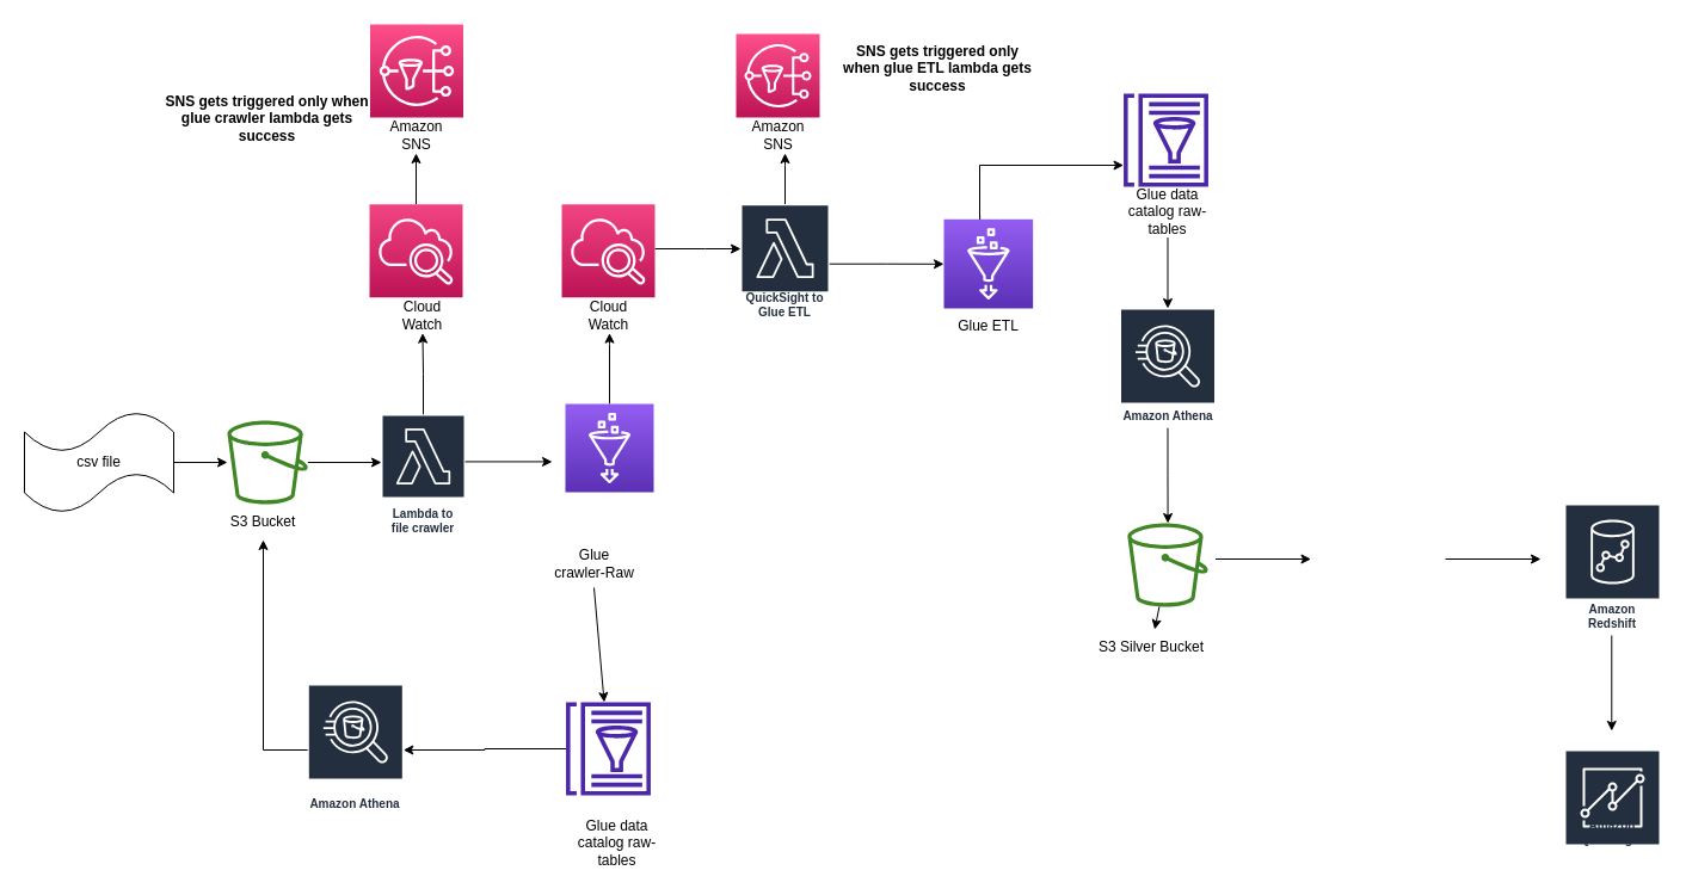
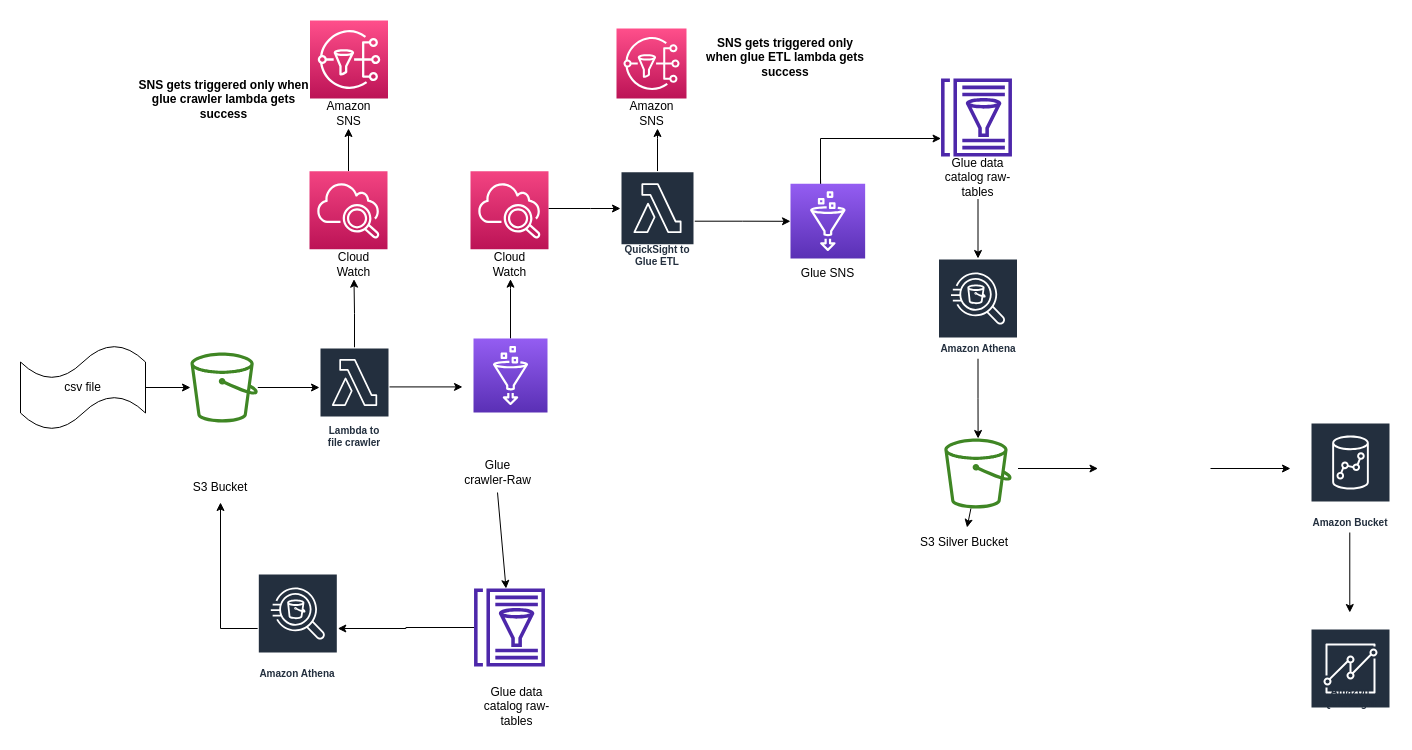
  <mxCell id="0" />
  <mxCell id="1" parent="0" />
  <mxCell id="2" value="" style="edgeStyle=orthogonalEdgeStyle;rounded=0;orthogonalLoop=1;jettySize=auto;html=1;" parent="1" source="3" target="7" edge="1"><mxGeometry relative="1" as="geometry"><Array as="points"><mxPoint x="340" y="388" /><mxPoint x="340" y="388" /></Array></mxGeometry></mxCell>
  <mxCell id="3" value="" style="sketch=0;outlineConnect=0;fontColor=#232F3E;gradientColor=none;fillColor=#3F8624;strokeColor=none;dashed=0;verticalLabelPosition=bottom;verticalAlign=top;align=center;html=1;fontSize=12;fontStyle=0;aspect=fixed;pointerEvents=1;shape=mxgraph.aws4.bucket;" parent="1" vertex="1"><mxGeometry x="190" y="352" width="67.31" height="70" as="geometry" /></mxCell>
  <mxCell id="4" value="" style="edgeStyle=orthogonalEdgeStyle;rounded=0;orthogonalLoop=1;jettySize=auto;html=1;" parent="1" source="5" target="3" edge="1"><mxGeometry relative="1" as="geometry" /></mxCell>
  <mxCell id="5" value="csv file" style="shape=tape;whiteSpace=wrap;html=1;" parent="1" vertex="1"><mxGeometry x="20" y="344.5" width="125" height="85" as="geometry" /></mxCell>
  <mxCell id="6" value="" style="edgeStyle=orthogonalEdgeStyle;rounded=0;orthogonalLoop=1;jettySize=auto;html=1;" parent="1" source="7" target="44" edge="1"><mxGeometry relative="1" as="geometry" /></mxCell>
  <mxCell id="7" value="Lambda to file crawler" style="sketch=0;outlineConnect=0;fontColor=#232F3E;gradientColor=none;strokeColor=#ffffff;fillColor=#232F3E;dashed=0;verticalLabelPosition=middle;verticalAlign=bottom;align=center;html=1;whiteSpace=wrap;fontSize=10;fontStyle=1;spacing=3;shape=mxgraph.aws4.productIcon;prIcon=mxgraph.aws4.lambda;" parent="1" vertex="1"><mxGeometry x="319" y="347" width="70" height="105" as="geometry" /></mxCell>
  <mxCell id="8" value="" style="edgeStyle=orthogonalEdgeStyle;rounded=0;orthogonalLoop=1;jettySize=auto;html=1;" parent="1" source="9" target="25" edge="1"><mxGeometry relative="1" as="geometry"><Array as="points"><mxPoint x="510" y="288" /><mxPoint x="510" y="288" /></Array></mxGeometry></mxCell>
  <mxCell id="9" value="" style="sketch=0;points=[[0,0,0],[0.25,0,0],[0.5,0,0],[0.75,0,0],[1,0,0],[0,1,0],[0.25,1,0],[0.5,1,0],[0.75,1,0],[1,1,0],[0,0.25,0],[0,0.5,0],[0,0.75,0],[1,0.25,0],[1,0.5,0],[1,0.75,0]];outlineConnect=0;fontColor=#232F3E;gradientColor=#945DF2;gradientDirection=north;fillColor=#5A30B5;strokeColor=#ffffff;dashed=0;verticalLabelPosition=bottom;verticalAlign=top;align=center;html=1;fontSize=12;fontStyle=0;aspect=fixed;shape=mxgraph.aws4.resourceIcon;resIcon=mxgraph.aws4.glue;" parent="1" vertex="1"><mxGeometry x="473" y="338" width="74" height="74" as="geometry" /></mxCell>
  <mxCell id="10" value="" style="edgeStyle=orthogonalEdgeStyle;rounded=0;orthogonalLoop=1;jettySize=auto;html=1;" parent="1" source="43" target="16" edge="1"><mxGeometry relative="1" as="geometry"><Array as="points"><mxPoint x="590" y="208" /><mxPoint x="590" y="208" /></Array></mxGeometry></mxCell>
  <mxCell id="11" value="" style="edgeStyle=orthogonalEdgeStyle;rounded=0;orthogonalLoop=1;jettySize=auto;html=1;" parent="1" source="12" target="24" edge="1"><mxGeometry relative="1" as="geometry" /></mxCell>
  <mxCell id="12" value="" style="sketch=0;points=[[0,0,0],[0.25,0,0],[0.5,0,0],[0.75,0,0],[1,0,0],[0,1,0],[0.25,1,0],[0.5,1,0],[0.75,1,0],[1,1,0],[0,0.25,0],[0,0.5,0],[0,0.75,0],[1,0.25,0],[1,0.5,0],[1,0.75,0]];points=[[0,0,0],[0.25,0,0],[0.5,0,0],[0.75,0,0],[1,0,0],[0,1,0],[0.25,1,0],[0.5,1,0],[0.75,1,0],[1,1,0],[0,0.25,0],[0,0.5,0],[0,0.75,0],[1,0.25,0],[1,0.5,0],[1,0.75,0]];outlineConnect=0;fontColor=#232F3E;gradientColor=#F34482;gradientDirection=north;fillColor=#BC1356;strokeColor=#ffffff;dashed=0;verticalLabelPosition=bottom;verticalAlign=top;align=center;html=1;fontSize=12;fontStyle=0;aspect=fixed;shape=mxgraph.aws4.resourceIcon;resIcon=mxgraph.aws4.cloudwatch_2;" parent="1" vertex="1"><mxGeometry x="309" y="170.67" width="78" height="78" as="geometry" /></mxCell>
  <mxCell id="13" value="" style="sketch=0;points=[[0,0,0],[0.25,0,0],[0.5,0,0],[0.75,0,0],[1,0,0],[0,1,0],[0.25,1,0],[0.5,1,0],[0.75,1,0],[1,1,0],[0,0.25,0],[0,0.5,0],[0,0.75,0],[1,0.25,0],[1,0.5,0],[1,0.75,0]];outlineConnect=0;fontColor=#232F3E;gradientColor=#FF4F8B;gradientDirection=north;fillColor=#BC1356;strokeColor=#ffffff;dashed=0;verticalLabelPosition=bottom;verticalAlign=top;align=center;html=1;fontSize=12;fontStyle=0;aspect=fixed;shape=mxgraph.aws4.resourceIcon;resIcon=mxgraph.aws4.sns;" parent="1" vertex="1"><mxGeometry x="309.5" y="20" width="78" height="78" as="geometry" /></mxCell>
  <mxCell id="14" value="" style="edgeStyle=orthogonalEdgeStyle;rounded=0;orthogonalLoop=1;jettySize=auto;html=1;" parent="1" source="16" target="42" edge="1"><mxGeometry relative="1" as="geometry" /></mxCell>
  <mxCell id="15" value="" style="edgeStyle=orthogonalEdgeStyle;rounded=0;orthogonalLoop=1;jettySize=auto;html=1;" parent="1" source="16" target="40" edge="1"><mxGeometry relative="1" as="geometry"><Array as="points"><mxPoint x="657" y="138" /><mxPoint x="657" y="138" /></Array></mxGeometry></mxCell>
  <mxCell id="16" value="QuickSight to Glue ETL" style="sketch=0;outlineConnect=0;fontColor=#232F3E;gradientColor=none;strokeColor=#ffffff;fillColor=#232F3E;dashed=0;verticalLabelPosition=middle;verticalAlign=bottom;align=center;html=1;whiteSpace=wrap;fontSize=10;fontStyle=1;spacing=3;shape=mxgraph.aws4.productIcon;prIcon=mxgraph.aws4.lambda;" parent="1" vertex="1"><mxGeometry x="620" y="170.67" width="74" height="100" as="geometry" /></mxCell>
  <mxCell id="17" style="edgeStyle=orthogonalEdgeStyle;rounded=0;orthogonalLoop=1;jettySize=auto;html=1;" parent="1" source="42" target="32" edge="1"><mxGeometry relative="1" as="geometry"><mxPoint x="820" y="178" as="sourcePoint" /><Array as="points"><mxPoint x="820" y="138" /></Array></mxGeometry></mxCell>
  <mxCell id="18" value="" style="sketch=0;points=[[0,0,0],[0.25,0,0],[0.5,0,0],[0.75,0,0],[1,0,0],[0,1,0],[0.25,1,0],[0.5,1,0],[0.75,1,0],[1,1,0],[0,0.25,0],[0,0.5,0],[0,0.75,0],[1,0.25,0],[1,0.5,0],[1,0.75,0]];outlineConnect=0;fontColor=#232F3E;gradientColor=#FF4F8B;gradientDirection=north;fillColor=#BC1356;strokeColor=#ffffff;dashed=0;verticalLabelPosition=bottom;verticalAlign=top;align=center;html=1;fontSize=12;fontStyle=0;aspect=fixed;shape=mxgraph.aws4.resourceIcon;resIcon=mxgraph.aws4.sns;" parent="1" vertex="1"><mxGeometry x="616" width="70" height="70" as="geometry" y="28" /></mxCell>
  <mxCell id="19" value="" style="edgeStyle=orthogonalEdgeStyle;rounded=0;orthogonalLoop=1;jettySize=auto;html=1;" parent="1" source="20" target="29" edge="1"><mxGeometry relative="1" as="geometry" /></mxCell>
  <mxCell id="20" value="" style="sketch=0;outlineConnect=0;fontColor=#232F3E;gradientColor=none;fillColor=#4D27AA;strokeColor=none;dashed=0;verticalLabelPosition=bottom;verticalAlign=top;align=center;html=1;fontSize=12;fontStyle=0;aspect=fixed;pointerEvents=1;shape=mxgraph.aws4.glue_data_catalog;" parent="1" vertex="1"><mxGeometry x="473" y="588" width="72" height="78" as="geometry" /></mxCell>
  <mxCell id="21" value="Glue crawler-Raw" style="text;html=1;strokeColor=none;fillColor=none;align=center;verticalAlign=middle;whiteSpace=wrap;rounded=0;" parent="1" vertex="1"><mxGeometry x="461.5" y="452" width="71" height="40" as="geometry" /></mxCell>
- <mxCell id="22" value="S3 Bucket" style="text;html=1;strokeColor=none;fillColor=none;align=center;verticalAlign=middle;whiteSpace=wrap;rounded=0;" parent="1" vertex="1"><mxGeometry x="190" y="422" width="60" height="30" as="geometry" /></mxCell>
- <mxCell id="23" value="Glue ETL" style="text;html=1;strokeColor=none;fillColor=none;align=center;verticalAlign=middle;whiteSpace=wrap;rounded=0;" parent="1" vertex="1"><mxGeometry x="792.82" y="258" width="69" height="30" as="geometry" /></mxCell>
+ <mxCell id="22" value="S3 Bucket" style="text;html=1;strokeColor=none;fillColor=none;align=center;verticalAlign=middle;whiteSpace=wrap;rounded=0;" parent="1" vertex="1"><mxGeometry x="190" y="472" width="60" height="30" as="geometry" /></mxCell>
+ <mxCell id="23" value="Glue SNS" style="text;html=1;strokeColor=none;fillColor=none;align=center;verticalAlign=middle;whiteSpace=wrap;rounded=0;" parent="1" vertex="1"><mxGeometry x="792.82" y="258" width="69" height="30" as="geometry" /></mxCell>
  <mxCell id="24" value="Amazon SNS" style="text;html=1;strokeColor=none;fillColor=none;align=center;verticalAlign=middle;whiteSpace=wrap;rounded=0;" parent="1" vertex="1"><mxGeometry x="313.5" y="98" width="69" height="30" as="geometry" /></mxCell>
  <mxCell id="25" value="Cloud Watch" style="text;html=1;strokeColor=none;fillColor=none;align=center;verticalAlign=middle;whiteSpace=wrap;rounded=0;" parent="1" vertex="1"><mxGeometry x="474.5" y="248.67" width="69" height="30" as="geometry" /></mxCell>
  <mxCell id="26" value="&lt;b&gt;SNS gets triggered only when glue crawler lambda gets success&lt;/b&gt;" style="text;html=1;strokeColor=none;fillColor=none;align=center;verticalAlign=middle;whiteSpace=wrap;rounded=0;" parent="1" vertex="1"><mxGeometry x="137.31" y="98" width="172.69" as="geometry" /></mxCell>
  <mxCell id="27" value="&lt;b&gt;SNS gets triggered only when glue ETL lambda gets success&lt;/b&gt;" style="text;whiteSpace=wrap;html=1;align=center;" parent="1" vertex="1"><mxGeometry x="700" y="29" width="170" height="60" as="geometry" /></mxCell>
  <mxCell id="28" style="edgeStyle=orthogonalEdgeStyle;rounded=0;orthogonalLoop=1;jettySize=auto;html=1;entryX=0.5;entryY=1;entryDx=0;entryDy=0;" parent="1" source="29" target="22" edge="1"><mxGeometry relative="1" as="geometry" /></mxCell>
  <mxCell id="29" value="Amazon Athena" style="sketch=0;outlineConnect=0;fontColor=#232F3E;gradientColor=none;strokeColor=#ffffff;fillColor=#232F3E;dashed=0;verticalLabelPosition=middle;verticalAlign=bottom;align=center;html=1;whiteSpace=wrap;fontSize=10;fontStyle=1;spacing=3;shape=mxgraph.aws4.productIcon;prIcon=mxgraph.aws4.athena;" parent="1" vertex="1"><mxGeometry x="257.31" y="573" width="80" height="110" as="geometry" /></mxCell>
  <mxCell id="30" value="" style="edgeStyle=orthogonalEdgeStyle;rounded=0;orthogonalLoop=1;jettySize=auto;html=1;" parent="1" source="31" target="37" edge="1"><mxGeometry relative="1" as="geometry" /></mxCell>
  <mxCell id="31" value="Amazon Athena" style="sketch=0;outlineConnect=0;fontColor=#232F3E;gradientColor=none;strokeColor=#ffffff;fillColor=#232F3E;dashed=0;verticalLabelPosition=middle;verticalAlign=bottom;align=center;html=1;whiteSpace=wrap;fontSize=10;fontStyle=1;spacing=3;shape=mxgraph.aws4.productIcon;prIcon=mxgraph.aws4.athena;" parent="1" vertex="1"><mxGeometry x="937.5" y="258" width="80" height="100" as="geometry" /></mxCell>
  <mxCell id="32" value="" style="sketch=0;outlineConnect=0;fontColor=#232F3E;gradientColor=none;fillColor=#4D27AA;strokeColor=none;dashed=0;verticalLabelPosition=bottom;verticalAlign=top;align=center;html=1;fontSize=12;fontStyle=0;aspect=fixed;pointerEvents=1;shape=mxgraph.aws4.glue_data_catalog;" parent="1" vertex="1"><mxGeometry x="940" y="78" width="72" height="78" as="geometry" /></mxCell>
  <mxCell id="33" value="Glue data catalog raw-tables" style="text;html=1;strokeColor=none;fillColor=none;align=center;verticalAlign=middle;whiteSpace=wrap;rounded=0;" parent="1" vertex="1"><mxGeometry x="482" y="683" width="69" height="45" as="geometry" /></mxCell>
  <mxCell id="34" value="" style="endArrow=classic;html=1;rounded=0;" parent="1" source="32" target="36" edge="1"><mxGeometry width="50" height="50" relative="1" as="geometry"><mxPoint x="807" y="176" as="sourcePoint" /><mxPoint x="830" y="248" as="targetPoint" /></mxGeometry></mxCell>
  <mxCell id="35" value="" style="edgeStyle=orthogonalEdgeStyle;rounded=0;orthogonalLoop=1;jettySize=auto;html=1;" parent="1" source="36" target="31" edge="1"><mxGeometry relative="1" as="geometry" /></mxCell>
  <mxCell id="36" value="Glue data catalog raw-tables" style="text;html=1;strokeColor=none;fillColor=none;align=center;verticalAlign=middle;whiteSpace=wrap;rounded=0;" parent="1" vertex="1"><mxGeometry x="943" y="156" width="69" height="42.5" as="geometry" /></mxCell>
  <mxCell id="37" value="" style="sketch=0;outlineConnect=0;fontColor=#232F3E;gradientColor=none;fillColor=#3F8624;strokeColor=none;dashed=0;verticalLabelPosition=bottom;verticalAlign=top;align=center;html=1;fontSize=12;fontStyle=0;aspect=fixed;pointerEvents=1;shape=mxgraph.aws4.bucket;" parent="1" vertex="1"><mxGeometry x="943.85" y="438" width="67.31" height="70" as="geometry" /></mxCell>
  <mxCell id="38" value="" style="endArrow=classic;html=1;rounded=0;" parent="1" source="37" target="39" edge="1"><mxGeometry width="50" height="50" relative="1" as="geometry"><mxPoint x="804" y="488" as="sourcePoint" /><mxPoint x="806" y="548" as="targetPoint" /></mxGeometry></mxCell>
  <mxCell id="39" value="S3 Silver Bucket" style="text;html=1;strokeColor=none;fillColor=none;align=center;verticalAlign=middle;whiteSpace=wrap;rounded=0;" parent="1" vertex="1"><mxGeometry x="908.5" y="527" width="110" height="30" as="geometry" /></mxCell>
  <mxCell id="40" value="Amazon SNS" style="text;html=1;strokeColor=none;fillColor=none;align=center;verticalAlign=middle;whiteSpace=wrap;rounded=0;" parent="1" vertex="1"><mxGeometry x="616.5" y="98" width="69" height="30" as="geometry" /></mxCell>
  <mxCell id="41" value="" style="edgeStyle=orthogonalEdgeStyle;rounded=0;orthogonalLoop=1;jettySize=auto;html=1;" parent="1" target="42" edge="1"><mxGeometry relative="1" as="geometry"><mxPoint x="820" y="178" as="sourcePoint" /><mxPoint x="941" y="138" as="targetPoint" /><Array as="points" /></mxGeometry></mxCell>
  <mxCell id="42" value="" style="sketch=0;points=[[0,0,0],[0.25,0,0],[0.5,0,0],[0.75,0,0],[1,0,0],[0,1,0],[0.25,1,0],[0.5,1,0],[0.75,1,0],[1,1,0],[0,0.25,0],[0,0.5,0],[0,0.75,0],[1,0.25,0],[1,0.5,0],[1,0.75,0]];outlineConnect=0;fontColor=#232F3E;gradientColor=#945DF2;gradientDirection=north;fillColor=#5A30B5;strokeColor=#ffffff;dashed=0;verticalLabelPosition=bottom;verticalAlign=top;align=center;html=1;fontSize=12;fontStyle=0;aspect=fixed;shape=mxgraph.aws4.resourceIcon;resIcon=mxgraph.aws4.glue;" parent="1" vertex="1"><mxGeometry x="790" y="183.35" width="74.65" height="74.65" as="geometry" /></mxCell>
  <mxCell id="43" value="" style="sketch=0;points=[[0,0,0],[0.25,0,0],[0.5,0,0],[0.75,0,0],[1,0,0],[0,1,0],[0.25,1,0],[0.5,1,0],[0.75,1,0],[1,1,0],[0,0.25,0],[0,0.5,0],[0,0.75,0],[1,0.25,0],[1,0.5,0],[1,0.75,0]];points=[[0,0,0],[0.25,0,0],[0.5,0,0],[0.75,0,0],[1,0,0],[0,1,0],[0.25,1,0],[0.5,1,0],[0.75,1,0],[1,1,0],[0,0.25,0],[0,0.5,0],[0,0.75,0],[1,0.25,0],[1,0.5,0],[1,0.75,0]];outlineConnect=0;fontColor=#232F3E;gradientColor=#F34482;gradientDirection=north;fillColor=#BC1356;strokeColor=#ffffff;dashed=0;verticalLabelPosition=bottom;verticalAlign=top;align=center;html=1;fontSize=12;fontStyle=0;aspect=fixed;shape=mxgraph.aws4.resourceIcon;resIcon=mxgraph.aws4.cloudwatch_2;" parent="1" vertex="1"><mxGeometry x="470" y="170.67" width="78" height="78" as="geometry" /></mxCell>
  <mxCell id="44" value="Cloud Watch" style="text;html=1;strokeColor=none;fillColor=none;align=center;verticalAlign=middle;whiteSpace=wrap;rounded=0;" parent="1" vertex="1"><mxGeometry x="319" y="248.67" width="69" height="30" as="geometry" /></mxCell>
  <mxCell id="45" value="" style="endArrow=classic;html=1;rounded=0;exitX=0.5;exitY=1;exitDx=0;exitDy=0;" parent="1" source="21" target="20" edge="1"><mxGeometry width="50" height="50" relative="1" as="geometry"><mxPoint x="580" y="338" as="sourcePoint" /><mxPoint x="630" y="288" as="targetPoint" /><Array as="points" /></mxGeometry></mxCell>
  <mxCell id="46" value="" style="endArrow=classic;html=1;rounded=0;" parent="1" edge="1"><mxGeometry width="50" height="50" relative="1" as="geometry"><mxPoint x="389" y="386.41" as="sourcePoint" /><mxPoint x="462" y="386.41" as="targetPoint" /></mxGeometry></mxCell>
- <mxCell id="47" value="Amazon Redshift" style="sketch=0;outlineConnect=0;fontColor=#232F3E;gradientColor=none;strokeColor=#ffffff;fillColor=#232F3E;dashed=0;verticalLabelPosition=middle;verticalAlign=bottom;align=center;html=1;whiteSpace=wrap;fontSize=10;fontStyle=1;spacing=3;shape=mxgraph.aws4.productIcon;prIcon=mxgraph.aws4.redshift;" vertex="1" parent="1"><mxGeometry x="1310" y="422" width="80" height="110" as="geometry" /></mxCell>
+ <mxCell id="47" value="Amazon Bucket" style="sketch=0;outlineConnect=0;fontColor=#232F3E;gradientColor=none;strokeColor=#ffffff;fillColor=#232F3E;dashed=0;verticalLabelPosition=middle;verticalAlign=bottom;align=center;html=1;whiteSpace=wrap;fontSize=10;fontStyle=1;spacing=3;shape=mxgraph.aws4.productIcon;prIcon=mxgraph.aws4.redshift;" vertex="1" parent="1"><mxGeometry x="1310" y="422" width="80" height="110" as="geometry" /></mxCell>
  <mxCell id="48" value="" style="endArrow=classic;html=1;rounded=0;" edge="1" parent="1"><mxGeometry width="50" height="50" relative="1" as="geometry"><mxPoint x="1017.5" y="468" as="sourcePoint" /><mxPoint x="1097.5" y="468" as="targetPoint" /></mxGeometry></mxCell>
  <mxCell id="49" value="" style="endArrow=classic;html=1;rounded=0;" edge="1" parent="1"><mxGeometry width="50" height="50" relative="1" as="geometry"><mxPoint x="1210" y="468" as="sourcePoint" /><mxPoint x="1290" y="468" as="targetPoint" /></mxGeometry></mxCell>
  <mxCell id="50" value="Amazon QuickSight" style="sketch=0;outlineConnect=0;fontColor=#232F3E;gradientColor=none;strokeColor=#ffffff;fillColor=#232F3E;dashed=0;verticalLabelPosition=middle;verticalAlign=bottom;align=center;html=1;whiteSpace=wrap;fontSize=10;fontStyle=1;spacing=3;shape=mxgraph.aws4.productIcon;prIcon=mxgraph.aws4.quicksight;" vertex="1" parent="1"><mxGeometry x="1310" y="628" width="80" height="85" as="geometry" /></mxCell>
  <mxCell id="51" value="" style="edgeStyle=orthogonalEdgeStyle;rounded=0;orthogonalLoop=1;jettySize=auto;html=1;" edge="1" parent="1"><mxGeometry relative="1" as="geometry"><mxPoint x="1349.29" y="532" as="sourcePoint" /><mxPoint x="1349.29" y="612" as="targetPoint" /></mxGeometry></mxCell>
